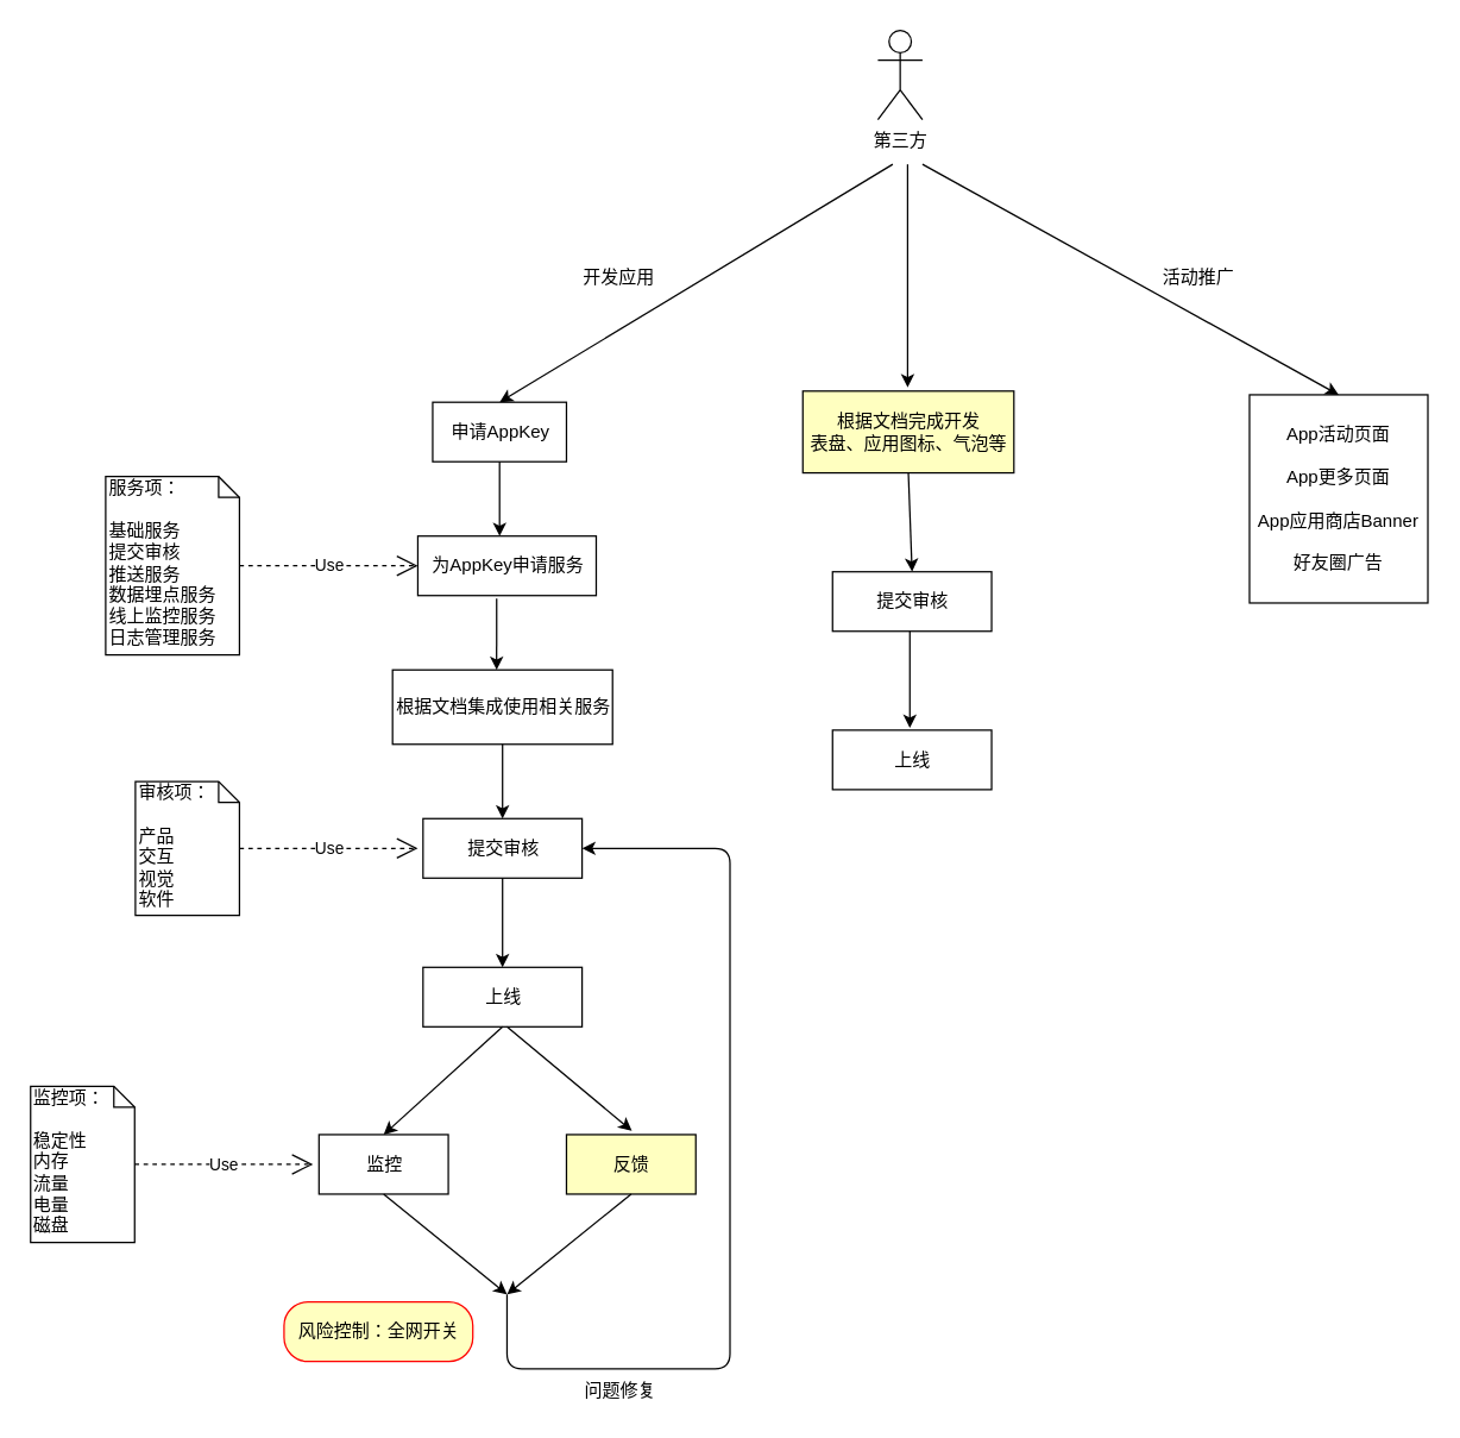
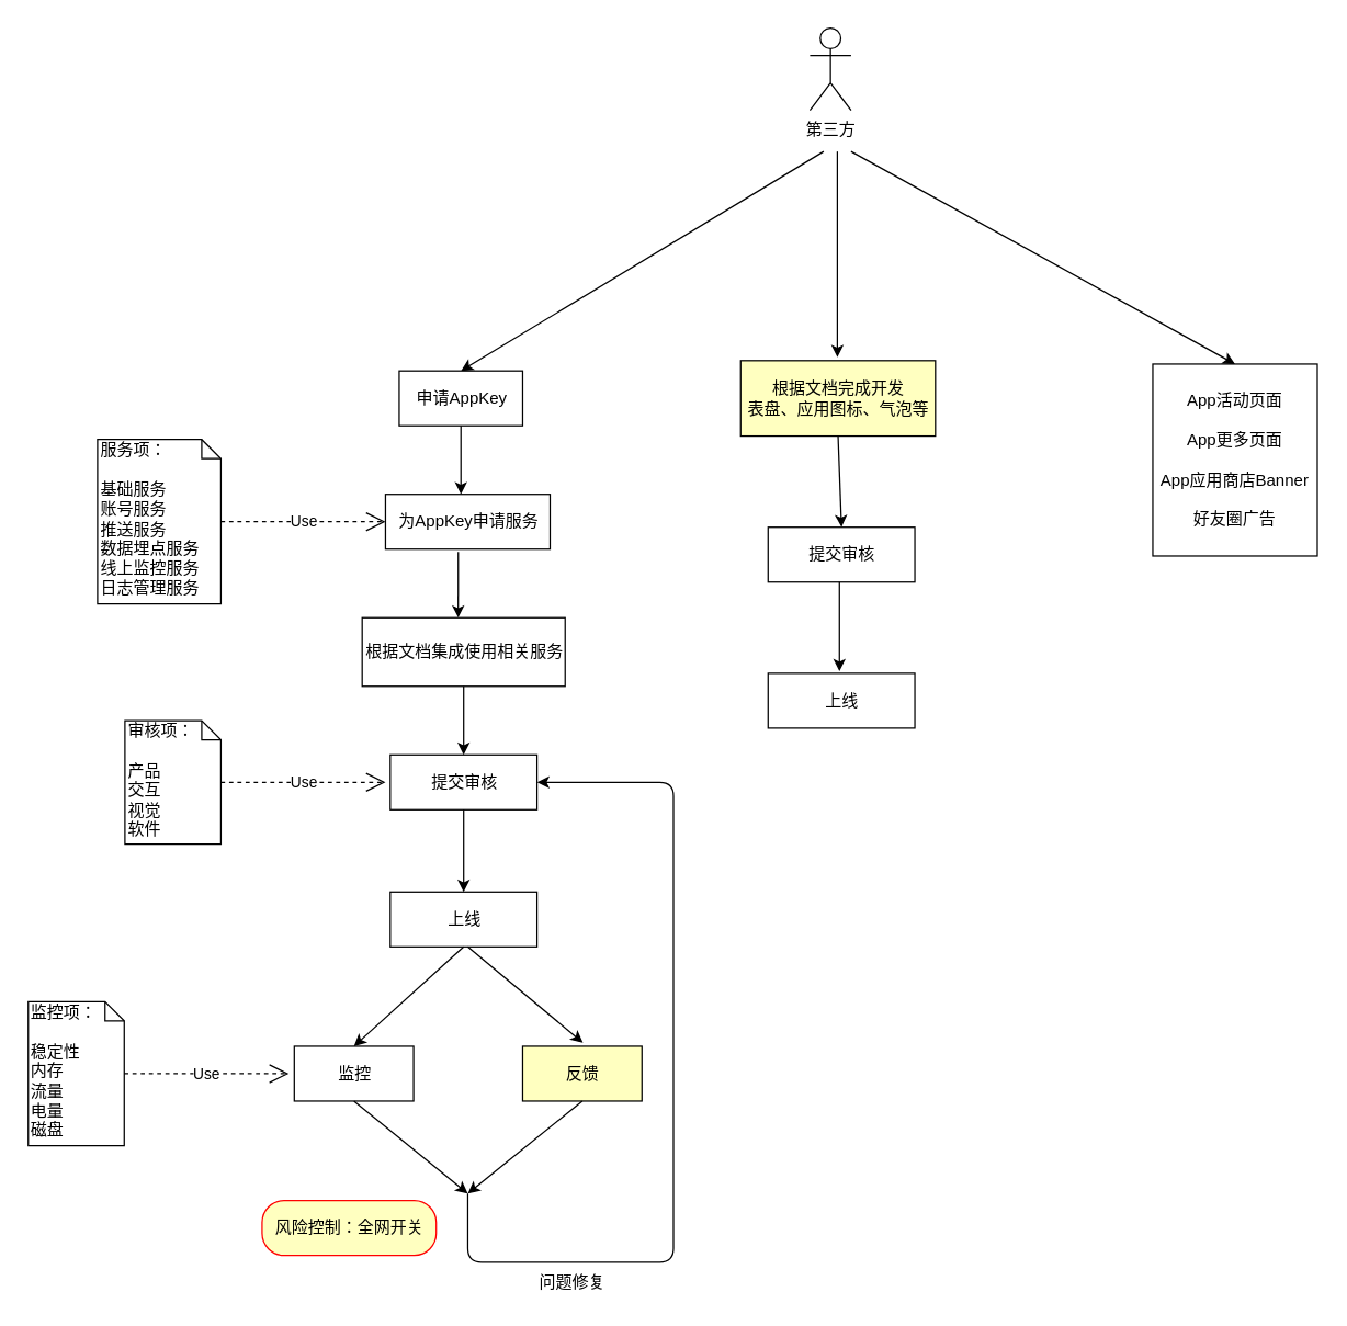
  <mxCell id="0" />
  <mxCell id="1" parent="0" />
  <mxCell id="2" value="第三方" style="shape=umlActor;verticalLabelPosition=bottom;labelBackgroundColor=#ffffff;verticalAlign=top;html=1;" vertex="1" parent="1"><mxGeometry x="590" y="20" width="30" height="60" as="geometry" /></mxCell>
  <mxCell id="3" value="" style="endArrow=classic;html=1;entryX=0.5;entryY=0;entryDx=0;entryDy=0;" edge="1" parent="1" target="8"><mxGeometry width="50" height="50" relative="1" as="geometry"><mxPoint x="600" y="110" as="sourcePoint" /><mxPoint x="380" y="260" as="targetPoint" /></mxGeometry></mxCell>
  <mxCell id="4" value="" style="endArrow=classic;html=1;" edge="1" parent="1"><mxGeometry width="50" height="50" relative="1" as="geometry"><mxPoint x="610" y="110" as="sourcePoint" /><mxPoint x="610" y="260" as="targetPoint" /></mxGeometry></mxCell>
  <mxCell id="5" value="" style="endArrow=classic;html=1;entryX=0.5;entryY=0;entryDx=0;entryDy=0;" edge="1" parent="1" target="31"><mxGeometry width="50" height="50" relative="1" as="geometry"><mxPoint x="620" y="110" as="sourcePoint" /><mxPoint x="850" y="260" as="targetPoint" /></mxGeometry></mxCell>
- <mxCell id="6" value="开发应用" style="text;html=1;resizable=0;points=[];autosize=1;align=left;verticalAlign=top;spacingTop=-4;" vertex="1" parent="1"><mxGeometry x="390" y="176" width="60" height="20" as="geometry" /></mxCell>
- <mxCell id="7" value="活动推广" style="text;html=1;resizable=0;points=[];autosize=1;align=left;verticalAlign=top;spacingTop=-4;" vertex="1" parent="1"><mxGeometry x="780" y="176" width="60" height="20" as="geometry" /></mxCell>
  <mxCell id="8" value="申请AppKey" style="html=1;" vertex="1" parent="1"><mxGeometry x="290.5" y="270" width="90" height="40" as="geometry" /></mxCell>
  <mxCell id="9" value="" style="endArrow=classic;html=1;exitX=0.5;exitY=1;exitDx=0;exitDy=0;" edge="1" parent="1" source="8"><mxGeometry width="50" height="50" relative="1" as="geometry"><mxPoint x="290.5" y="490" as="sourcePoint" /><mxPoint x="335.5" y="360" as="targetPoint" /></mxGeometry></mxCell>
  <mxCell id="10" value="为AppKey申请服务" style="html=1;" vertex="1" parent="1"><mxGeometry x="280.5" y="360" width="120" height="40" as="geometry" /></mxCell>
- <mxCell id="11" value="服务项：&lt;br&gt;&lt;br&gt;基础服务&lt;br&gt;&lt;span&gt;提交审核&lt;/span&gt;&lt;br&gt;&lt;span&gt;推送服务&lt;/span&gt;&lt;br&gt;&lt;span&gt;数据埋点服务&lt;/span&gt;&lt;br&gt;&lt;span&gt;线上监控服务&lt;/span&gt;&lt;br&gt;&lt;span&gt;日志管理服务&lt;/span&gt;&lt;br&gt;" style="shape=note;whiteSpace=wrap;html=1;size=14;verticalAlign=top;align=left;spacingTop=-6;" vertex="1" parent="1"><mxGeometry x="70.5" y="320" width="90" height="120" as="geometry" /></mxCell>
+ <mxCell id="11" value="服务项：&lt;br&gt;&lt;br&gt;基础服务&lt;br&gt;&lt;span&gt;账号服务&lt;/span&gt;&lt;br&gt;&lt;span&gt;推送服务&lt;/span&gt;&lt;br&gt;&lt;span&gt;数据埋点服务&lt;/span&gt;&lt;br&gt;&lt;span&gt;线上监控服务&lt;/span&gt;&lt;br&gt;&lt;span&gt;日志管理服务&lt;/span&gt;&lt;br&gt;" style="shape=note;whiteSpace=wrap;html=1;size=14;verticalAlign=top;align=left;spacingTop=-6;" vertex="1" parent="1"><mxGeometry x="70.5" y="320" width="90" height="120" as="geometry" /></mxCell>
  <mxCell id="12" value="Use" style="endArrow=open;endSize=12;dashed=1;html=1;" edge="1" parent="1"><mxGeometry width="160" relative="1" as="geometry"><mxPoint x="160.5" y="380" as="sourcePoint" /><mxPoint x="280.5" y="380" as="targetPoint" /></mxGeometry></mxCell>
  <mxCell id="13" value="" style="endArrow=classic;html=1;exitX=0.442;exitY=1.05;exitDx=0;exitDy=0;exitPerimeter=0;" edge="1" parent="1" source="10"><mxGeometry width="50" height="50" relative="1" as="geometry"><mxPoint x="350.5" y="550" as="sourcePoint" /><mxPoint x="333.5" y="450" as="targetPoint" /></mxGeometry></mxCell>
  <mxCell id="14" value="根据文档集成使用相关服务" style="html=1;" vertex="1" parent="1"><mxGeometry x="263.5" y="450" width="148" height="50" as="geometry" /></mxCell>
  <mxCell id="15" value="" style="endArrow=classic;html=1;exitX=0.5;exitY=1;exitDx=0;exitDy=0;" edge="1" parent="1" source="14"><mxGeometry width="50" height="50" relative="1" as="geometry"><mxPoint x="280.5" y="640" as="sourcePoint" /><mxPoint x="337.5" y="550" as="targetPoint" /></mxGeometry></mxCell>
  <mxCell id="16" value="提交审核" style="html=1;" vertex="1" parent="1"><mxGeometry x="284" y="550" width="107" height="40" as="geometry" /></mxCell>
  <mxCell id="17" value="审核项：&lt;br&gt;&lt;br&gt;产品&lt;br&gt;交互&lt;br&gt;视觉&lt;br&gt;软件&lt;br&gt;" style="shape=note;whiteSpace=wrap;html=1;size=14;verticalAlign=top;align=left;spacingTop=-6;" vertex="1" parent="1"><mxGeometry x="90.5" y="525" width="70" height="90" as="geometry" /></mxCell>
  <mxCell id="18" value="Use" style="endArrow=open;endSize=12;dashed=1;html=1;" edge="1" parent="1"><mxGeometry width="160" relative="1" as="geometry"><mxPoint x="160.5" y="570" as="sourcePoint" /><mxPoint x="280.5" y="570" as="targetPoint" /></mxGeometry></mxCell>
  <mxCell id="19" value="" style="endArrow=classic;html=1;exitX=0.5;exitY=1;exitDx=0;exitDy=0;entryX=0.5;entryY=0;entryDx=0;entryDy=0;" edge="1" parent="1" source="16" target="20"><mxGeometry width="50" height="50" relative="1" as="geometry"><mxPoint x="320.5" y="710" as="sourcePoint" /><mxPoint x="337.5" y="630" as="targetPoint" /></mxGeometry></mxCell>
  <mxCell id="20" value="上线" style="html=1;" vertex="1" parent="1"><mxGeometry x="284" y="650" width="107" height="40" as="geometry" /></mxCell>
  <mxCell id="21" value="" style="endArrow=classic;html=1;exitX=0.5;exitY=1;exitDx=0;exitDy=0;entryX=0.5;entryY=0;entryDx=0;entryDy=0;" edge="1" parent="1" source="20" target="22"><mxGeometry width="50" height="50" relative="1" as="geometry"><mxPoint x="267.5" y="740" as="sourcePoint" /><mxPoint x="267.5" y="780" as="targetPoint" /></mxGeometry></mxCell>
  <mxCell id="22" value="监控" style="html=1;" vertex="1" parent="1"><mxGeometry x="214" y="762.5" width="87" height="40" as="geometry" /></mxCell>
  <mxCell id="23" value="监控项：&lt;br&gt;&lt;br&gt;稳定性&lt;br&gt;内存&lt;br&gt;流量&lt;br&gt;电量&lt;br&gt;磁盘&lt;br&gt;" style="shape=note;whiteSpace=wrap;html=1;size=14;verticalAlign=top;align=left;spacingTop=-6;" vertex="1" parent="1"><mxGeometry x="20" y="730" width="70" height="105" as="geometry" /></mxCell>
  <mxCell id="24" value="Use" style="endArrow=open;endSize=12;dashed=1;html=1;" edge="1" parent="1"><mxGeometry width="160" relative="1" as="geometry"><mxPoint x="90" y="782.5" as="sourcePoint" /><mxPoint x="210" y="782.5" as="targetPoint" /></mxGeometry></mxCell>
  <mxCell id="25" value="" style="endArrow=classic;html=1;" edge="1" parent="1"><mxGeometry width="50" height="50" relative="1" as="geometry"><mxPoint x="340.5" y="690" as="sourcePoint" /><mxPoint x="424.5" y="760" as="targetPoint" /></mxGeometry></mxCell>
  <mxCell id="26" value="反馈" style="html=1;fillColor=#ffffc0;" vertex="1" parent="1"><mxGeometry x="380.5" y="762.5" width="87" height="40" as="geometry" /></mxCell>
  <mxCell id="27" value="" style="endArrow=classic;html=1;exitX=0.5;exitY=1;exitDx=0;exitDy=0;" edge="1" parent="1" source="22"><mxGeometry width="50" height="50" relative="1" as="geometry"><mxPoint x="260.5" y="910" as="sourcePoint" /><mxPoint x="340.5" y="870" as="targetPoint" /></mxGeometry></mxCell>
  <mxCell id="28" value="" style="endArrow=classic;html=1;exitX=0.5;exitY=1;exitDx=0;exitDy=0;" edge="1" parent="1" source="26"><mxGeometry width="50" height="50" relative="1" as="geometry"><mxPoint x="267.5" y="813" as="sourcePoint" /><mxPoint x="340.5" y="870" as="targetPoint" /></mxGeometry></mxCell>
  <mxCell id="29" value="" style="endArrow=classic;html=1;entryX=1;entryY=0.5;entryDx=0;entryDy=0;" edge="1" parent="1" target="16"><mxGeometry width="50" height="50" relative="1" as="geometry"><mxPoint x="340.5" y="870" as="sourcePoint" /><mxPoint x="480.5" y="550" as="targetPoint" /><Array as="points"><mxPoint x="340.5" y="920" /><mxPoint x="490.5" y="920" /><mxPoint x="490.5" y="570" /></Array></mxGeometry></mxCell>
  <mxCell id="30" value="问题修复" style="text;html=1;resizable=0;points=[];autosize=1;align=left;verticalAlign=top;spacingTop=-4;" vertex="1" parent="1"><mxGeometry x="391" y="925" width="60" height="20" as="geometry" /></mxCell>
  <mxCell id="31" value="App活动页面&lt;br&gt;&lt;br&gt;App更多页面&lt;br&gt;&lt;br&gt;App应用商店Banner&lt;br&gt;&lt;br&gt;好友圈广告&lt;br&gt;" style="rounded=0;whiteSpace=wrap;html=1;" vertex="1" parent="1"><mxGeometry x="840" y="265" width="120" height="140" as="geometry" /></mxCell>
  <mxCell id="32" value="根据文档完成开发&lt;br&gt;表盘、应用图标、气泡等&lt;br&gt;" style="rounded=0;whiteSpace=wrap;html=1;fillColor=#ffffc0;" vertex="1" parent="1"><mxGeometry x="539.5" y="262.5" width="142" height="55" as="geometry" /></mxCell>
  <mxCell id="33" value="" style="endArrow=classic;html=1;exitX=0.5;exitY=1;exitDx=0;exitDy=0;entryX=0.5;entryY=0;entryDx=0;entryDy=0;" edge="1" parent="1" source="32" target="35"><mxGeometry width="50" height="50" relative="1" as="geometry"><mxPoint x="607" y="332.5" as="sourcePoint" /><mxPoint x="609" y="394.5" as="targetPoint" /></mxGeometry></mxCell>
  <mxCell id="34" value="风险控制：全网开关" style="rounded=1;whiteSpace=wrap;html=1;arcSize=40;fontColor=#000000;fillColor=#ffffc0;strokeColor=#ff0000;" vertex="1" parent="1"><mxGeometry x="190.5" y="875" width="127" height="40" as="geometry" /></mxCell>
  <mxCell id="35" value="提交审核" style="html=1;" vertex="1" parent="1"><mxGeometry x="559.5" y="384" width="107" height="40" as="geometry" /></mxCell>
  <mxCell id="36" value="" style="endArrow=classic;html=1;exitX=0.5;exitY=1;exitDx=0;exitDy=0;" edge="1" parent="1"><mxGeometry width="50" height="50" relative="1" as="geometry"><mxPoint x="611.5" y="424" as="sourcePoint" /><mxPoint x="611.5" y="489" as="targetPoint" /></mxGeometry></mxCell>
  <mxCell id="37" value="上线" style="html=1;" vertex="1" parent="1"><mxGeometry x="559.5" y="490.5" width="107" height="40" as="geometry" /></mxCell>
